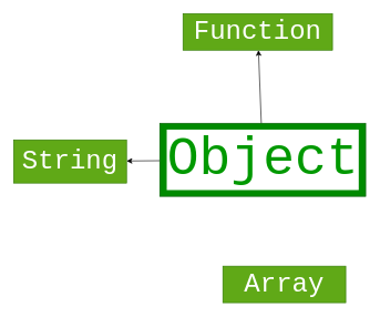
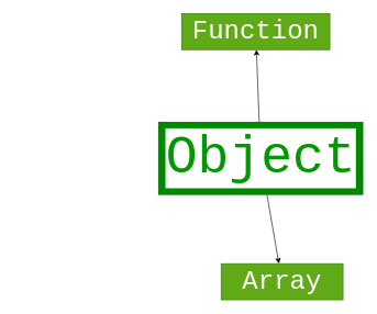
  <mxCell id="0" />
  <mxCell id="1" parent="0" />
+ <mxCell id="2" value="" style="edgeStyle=none;html=1;fontFamily=Courier New;fontSize=40;fontColor=#000000;" edge="1" parent="1" source="5" target="6"><mxGeometry relative="1" as="geometry" /></mxCell>
  <mxCell id="3" value="" style="edgeStyle=none;html=1;fontFamily=Courier New;fontSize=40;fontColor=#000000;" edge="1" parent="1" source="5" target="7"><mxGeometry relative="1" as="geometry" /></mxCell>
- <mxCell id="4" value="" style="edgeStyle=none;html=1;fontFamily=Courier New;fontSize=40;fontColor=#000000;" edge="1" parent="1" source="5" target="8"><mxGeometry relative="1" as="geometry" /></mxCell>
  <mxCell id="5" value="&lt;font color=&quot;#009900&quot; face=&quot;Courier New&quot; style=&quot;font-size: 80px; background-color: rgb(255, 255, 255);&quot;&gt;Object&lt;/font&gt;" style="text;html=1;align=center;verticalAlign=middle;resizable=0;points=[];autosize=1;strokeColor=#005700;fillColor=#008a00;fontColor=#ffffff;" vertex="1" parent="1"><mxGeometry x="240" y="185" width="310" height="110" as="geometry" /></mxCell>
  <mxCell id="6" value="Array" style="whiteSpace=wrap;html=1;labelBackgroundColor=none;fontFamily=Courier New;fontSize=40;fontColor=#ffffff;fillColor=#60a917;strokeColor=#2D7600;" vertex="1" parent="1"><mxGeometry x="335" y="400" width="185" height="55" as="geometry" /></mxCell>
  <mxCell id="7" value="Function" style="whiteSpace=wrap;html=1;labelBackgroundColor=none;fontFamily=Courier New;fontSize=40;fontColor=#ffffff;fillColor=#60a917;strokeColor=#2D7600;" vertex="1" parent="1"><mxGeometry x="275" y="20" width="225" height="55" as="geometry" /></mxCell>
- <mxCell id="8" value="String" style="whiteSpace=wrap;html=1;labelBackgroundColor=none;fontFamily=Courier New;fontSize=40;fontColor=#ffffff;fillColor=#60a917;strokeColor=#2D7600;" vertex="1" parent="1"><mxGeometry x="20" y="210" width="170" height="65" as="geometry" /></mxCell>
